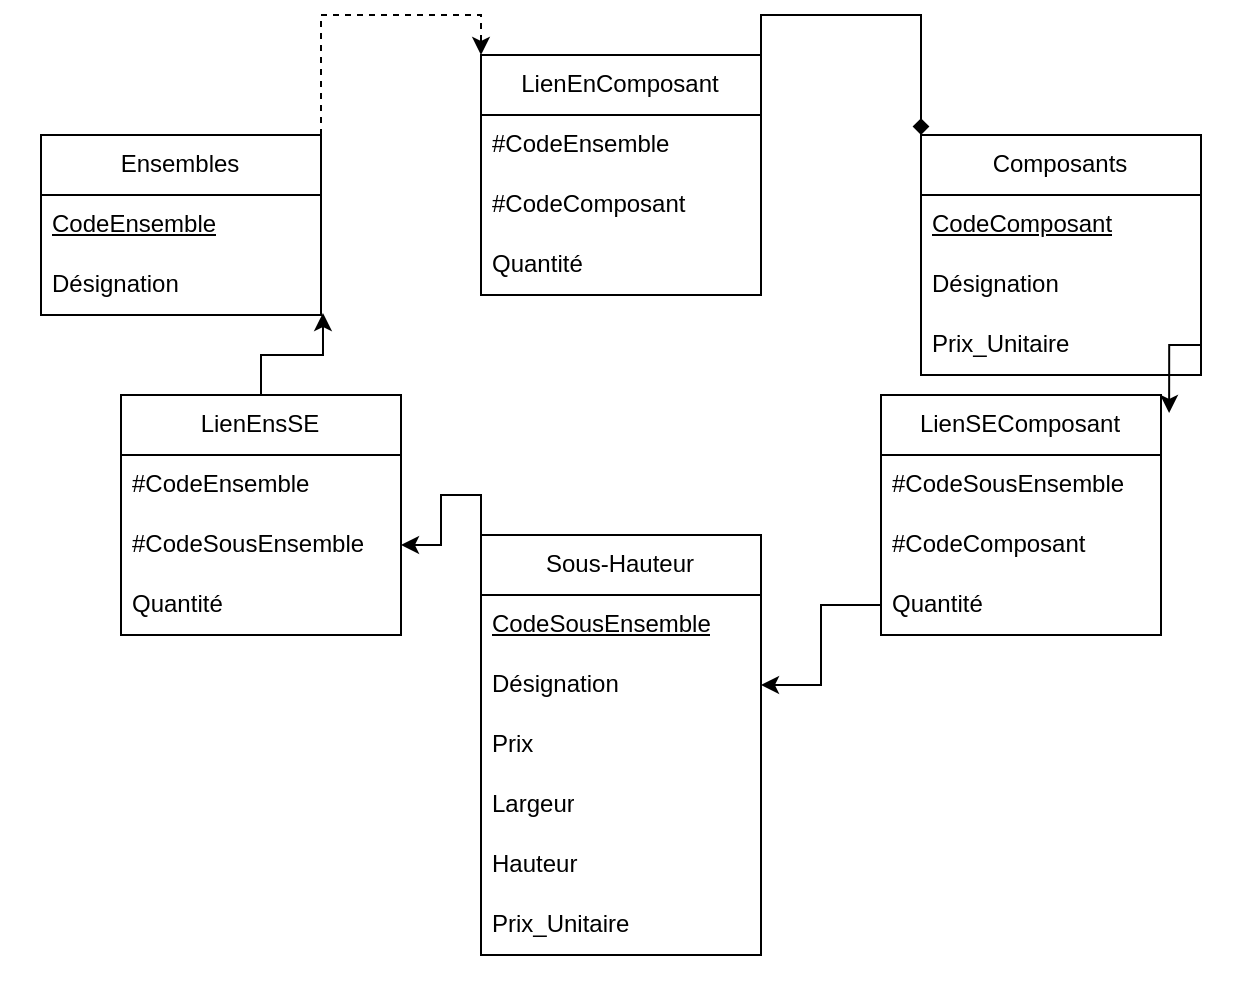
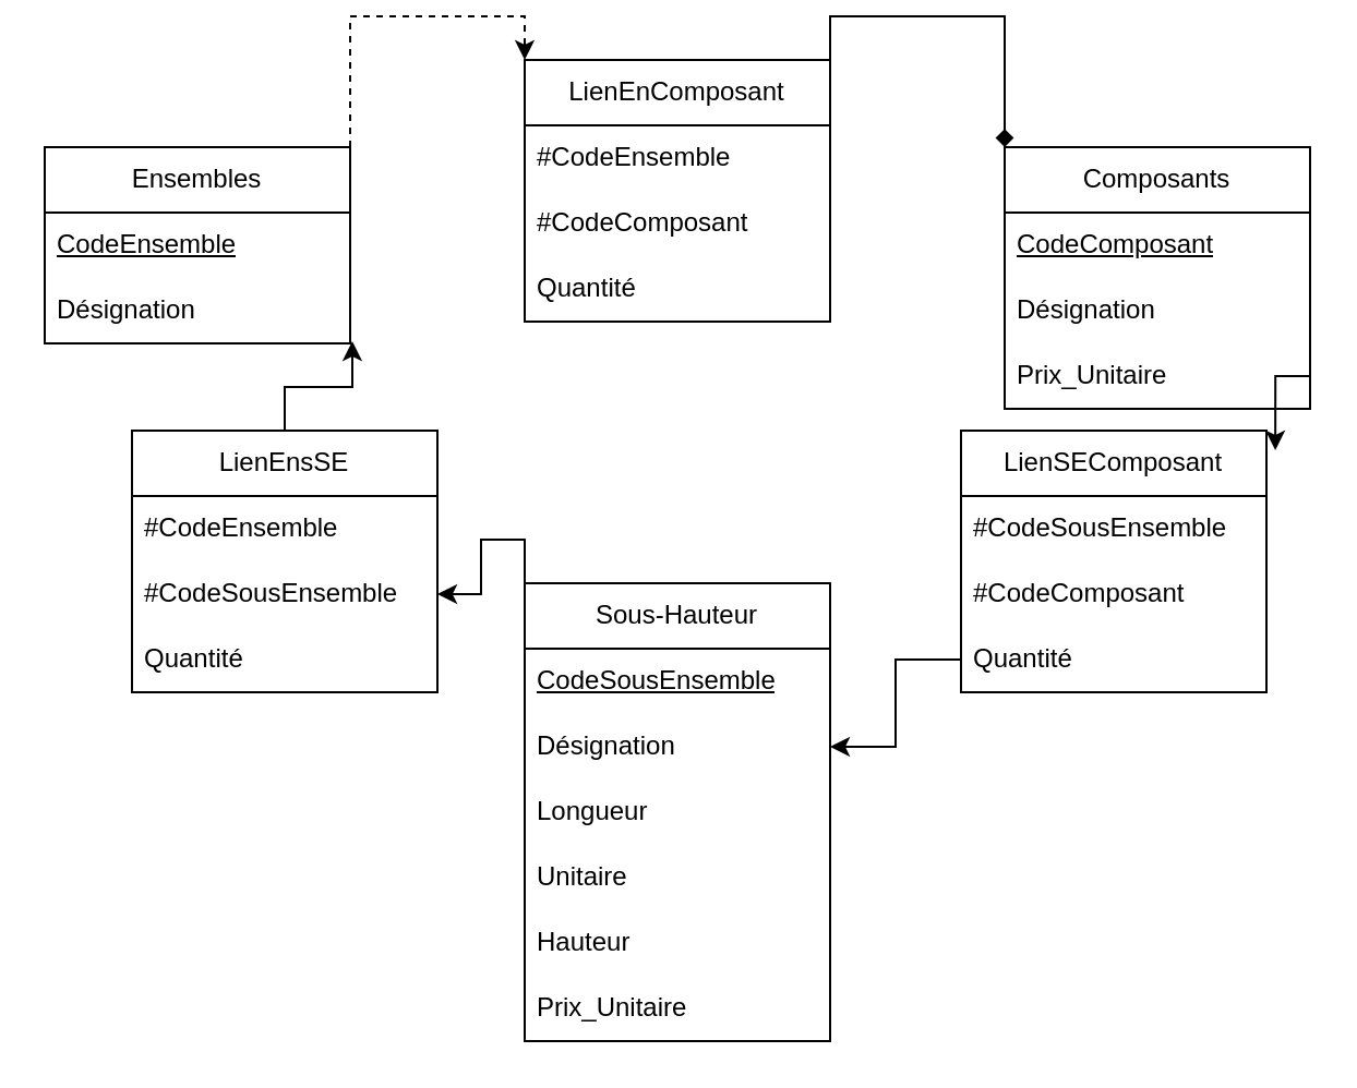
  <mxCell id="0" />
  <mxCell id="1" parent="0" />
  <mxCell id="2" style="edgeStyle=orthogonalEdgeStyle;rounded=0;orthogonalLoop=1;jettySize=auto;html=1;exitX=1;exitY=0;exitDx=0;exitDy=0;entryX=0;entryY=0;entryDx=0;entryDy=0;dashed=1;" edge="1" parent="1" source="3" target="24"><mxGeometry relative="1" as="geometry" /></mxCell>
  <mxCell id="3" value="Ensembles" style="swimlane;fontStyle=0;childLayout=stackLayout;horizontal=1;startSize=30;horizontalStack=0;resizeParent=1;resizeParentMax=0;resizeLast=0;collapsible=1;marginBottom=0;whiteSpace=wrap;html=1;" vertex="1" parent="1"><mxGeometry x="20" y="60" width="140" height="90" as="geometry" /></mxCell>
  <mxCell id="4" value="&lt;u&gt;CodeEnsemble&lt;/u&gt;" style="text;strokeColor=none;fillColor=none;align=left;verticalAlign=middle;spacingLeft=4;spacingRight=4;overflow=hidden;points=[[0,0.5],[1,0.5]];portConstraint=eastwest;rotatable=0;whiteSpace=wrap;html=1;" vertex="1" parent="3"><mxGeometry y="30" width="140" height="30" as="geometry" /></mxCell>
  <mxCell id="5" value="Désignation" style="text;strokeColor=none;fillColor=none;align=left;verticalAlign=middle;spacingLeft=4;spacingRight=4;overflow=hidden;points=[[0,0.5],[1,0.5]];portConstraint=eastwest;rotatable=0;whiteSpace=wrap;html=1;" vertex="1" parent="3"><mxGeometry y="60" width="140" height="30" as="geometry" /></mxCell>
  <mxCell id="6" style="edgeStyle=orthogonalEdgeStyle;rounded=0;orthogonalLoop=1;jettySize=auto;html=1;exitX=0;exitY=0;exitDx=0;exitDy=0;entryX=1;entryY=0.5;entryDx=0;entryDy=0;" edge="1" parent="1" source="7" target="21"><mxGeometry relative="1" as="geometry" /></mxCell>
  <mxCell id="7" value="Sous-Hauteur" style="swimlane;fontStyle=0;childLayout=stackLayout;horizontal=1;startSize=30;horizontalStack=0;resizeParent=1;resizeParentMax=0;resizeLast=0;collapsible=1;marginBottom=0;whiteSpace=wrap;html=1;" vertex="1" parent="1"><mxGeometry x="240" y="260" width="140" height="210" as="geometry" /></mxCell>
  <mxCell id="8" value="&lt;u&gt;CodeSousEnsemble&lt;/u&gt;" style="text;strokeColor=none;fillColor=none;align=left;verticalAlign=middle;spacingLeft=4;spacingRight=4;overflow=hidden;points=[[0,0.5],[1,0.5]];portConstraint=eastwest;rotatable=0;whiteSpace=wrap;html=1;" vertex="1" parent="7"><mxGeometry y="30" width="140" height="30" as="geometry" /></mxCell>
  <mxCell id="9" value="Désignation" style="text;strokeColor=none;fillColor=none;align=left;verticalAlign=middle;spacingLeft=4;spacingRight=4;overflow=hidden;points=[[0,0.5],[1,0.5]];portConstraint=eastwest;rotatable=0;whiteSpace=wrap;html=1;" vertex="1" parent="7"><mxGeometry y="60" width="140" height="30" as="geometry" /></mxCell>
- <mxCell id="10" value="Prix" style="text;strokeColor=none;fillColor=none;align=left;verticalAlign=middle;spacingLeft=4;spacingRight=4;overflow=hidden;points=[[0,0.5],[1,0.5]];portConstraint=eastwest;rotatable=0;whiteSpace=wrap;html=1;" vertex="1" parent="7"><mxGeometry y="90" width="140" height="30" as="geometry" /></mxCell>
- <mxCell id="11" value="Largeur" style="text;strokeColor=none;fillColor=none;align=left;verticalAlign=middle;spacingLeft=4;spacingRight=4;overflow=hidden;points=[[0,0.5],[1,0.5]];portConstraint=eastwest;rotatable=0;whiteSpace=wrap;html=1;" vertex="1" parent="7"><mxGeometry y="120" width="140" height="30" as="geometry" /></mxCell>
+ <mxCell id="10" value="Longueur" style="text;strokeColor=none;fillColor=none;align=left;verticalAlign=middle;spacingLeft=4;spacingRight=4;overflow=hidden;points=[[0,0.5],[1,0.5]];portConstraint=eastwest;rotatable=0;whiteSpace=wrap;html=1;" vertex="1" parent="7"><mxGeometry y="90" width="140" height="30" as="geometry" /></mxCell>
+ <mxCell id="11" value="Unitaire" style="text;strokeColor=none;fillColor=none;align=left;verticalAlign=middle;spacingLeft=4;spacingRight=4;overflow=hidden;points=[[0,0.5],[1,0.5]];portConstraint=eastwest;rotatable=0;whiteSpace=wrap;html=1;" vertex="1" parent="7"><mxGeometry y="120" width="140" height="30" as="geometry" /></mxCell>
  <mxCell id="12" value="Hauteur" style="text;strokeColor=none;fillColor=none;align=left;verticalAlign=middle;spacingLeft=4;spacingRight=4;overflow=hidden;points=[[0,0.5],[1,0.5]];portConstraint=eastwest;rotatable=0;whiteSpace=wrap;html=1;" vertex="1" parent="7"><mxGeometry y="150" width="140" height="30" as="geometry" /></mxCell>
  <mxCell id="13" value="Prix_Unitaire" style="text;strokeColor=none;fillColor=none;align=left;verticalAlign=middle;spacingLeft=4;spacingRight=4;overflow=hidden;points=[[0,0.5],[1,0.5]];portConstraint=eastwest;rotatable=0;whiteSpace=wrap;html=1;" vertex="1" parent="7"><mxGeometry y="180" width="140" height="30" as="geometry" /></mxCell>
  <mxCell id="14" value="Composants" style="swimlane;fontStyle=0;childLayout=stackLayout;horizontal=1;startSize=30;horizontalStack=0;resizeParent=1;resizeParentMax=0;resizeLast=0;collapsible=1;marginBottom=0;whiteSpace=wrap;html=1;" vertex="1" parent="1"><mxGeometry x="460" y="60" width="140" height="120" as="geometry" /></mxCell>
  <mxCell id="15" value="&lt;u&gt;CodeComposant&lt;/u&gt;" style="text;strokeColor=none;fillColor=none;align=left;verticalAlign=middle;spacingLeft=4;spacingRight=4;overflow=hidden;points=[[0,0.5],[1,0.5]];portConstraint=eastwest;rotatable=0;whiteSpace=wrap;html=1;" vertex="1" parent="14"><mxGeometry y="30" width="140" height="30" as="geometry" /></mxCell>
  <mxCell id="16" value="Désignation" style="text;strokeColor=none;fillColor=none;align=left;verticalAlign=middle;spacingLeft=4;spacingRight=4;overflow=hidden;points=[[0,0.5],[1,0.5]];portConstraint=eastwest;rotatable=0;whiteSpace=wrap;html=1;" vertex="1" parent="14"><mxGeometry y="60" width="140" height="30" as="geometry" /></mxCell>
  <mxCell id="17" value="Prix_Unitaire" style="text;strokeColor=none;fillColor=none;align=left;verticalAlign=middle;spacingLeft=4;spacingRight=4;overflow=hidden;points=[[0,0.5],[1,0.5]];portConstraint=eastwest;rotatable=0;whiteSpace=wrap;html=1;" vertex="1" parent="14"><mxGeometry y="90" width="140" height="30" as="geometry" /></mxCell>
  <mxCell id="18" style="edgeStyle=orthogonalEdgeStyle;rounded=0;orthogonalLoop=1;jettySize=auto;html=1;exitX=0.5;exitY=0;exitDx=0;exitDy=0;entryX=1.007;entryY=0.967;entryDx=0;entryDy=0;entryPerimeter=0;" edge="1" parent="1" source="19" target="5"><mxGeometry relative="1" as="geometry" /></mxCell>
  <mxCell id="19" value="LienEnsSE" style="swimlane;fontStyle=0;childLayout=stackLayout;horizontal=1;startSize=30;horizontalStack=0;resizeParent=1;resizeParentMax=0;resizeLast=0;collapsible=1;marginBottom=0;whiteSpace=wrap;html=1;" vertex="1" parent="1"><mxGeometry x="60" y="190" width="140" height="120" as="geometry" /></mxCell>
  <mxCell id="20" value="#CodeEnsemble" style="text;strokeColor=none;fillColor=none;align=left;verticalAlign=middle;spacingLeft=4;spacingRight=4;overflow=hidden;points=[[0,0.5],[1,0.5]];portConstraint=eastwest;rotatable=0;whiteSpace=wrap;html=1;" vertex="1" parent="19"><mxGeometry y="30" width="140" height="30" as="geometry" /></mxCell>
  <mxCell id="21" value="#CodeSousEnsemble" style="text;strokeColor=none;fillColor=none;align=left;verticalAlign=middle;spacingLeft=4;spacingRight=4;overflow=hidden;points=[[0,0.5],[1,0.5]];portConstraint=eastwest;rotatable=0;whiteSpace=wrap;html=1;" vertex="1" parent="19"><mxGeometry y="60" width="140" height="30" as="geometry" /></mxCell>
  <mxCell id="22" value="Quantité" style="text;strokeColor=none;fillColor=none;align=left;verticalAlign=middle;spacingLeft=4;spacingRight=4;overflow=hidden;points=[[0,0.5],[1,0.5]];portConstraint=eastwest;rotatable=0;whiteSpace=wrap;html=1;" vertex="1" parent="19"><mxGeometry y="90" width="140" height="30" as="geometry" /></mxCell>
  <mxCell id="23" style="edgeStyle=orthogonalEdgeStyle;rounded=0;orthogonalLoop=1;jettySize=auto;html=1;exitX=1;exitY=0;exitDx=0;exitDy=0;entryX=0;entryY=0;entryDx=0;entryDy=0;endArrow=diamond;" edge="1" parent="1" source="24" target="14"><mxGeometry relative="1" as="geometry" /></mxCell>
  <mxCell id="24" value="LienEnComposant" style="swimlane;fontStyle=0;childLayout=stackLayout;horizontal=1;startSize=30;horizontalStack=0;resizeParent=1;resizeParentMax=0;resizeLast=0;collapsible=1;marginBottom=0;whiteSpace=wrap;html=1;" vertex="1" parent="1"><mxGeometry x="240" y="20" width="140" height="120" as="geometry" /></mxCell>
  <mxCell id="25" value="#CodeEnsemble" style="text;strokeColor=none;fillColor=none;align=left;verticalAlign=middle;spacingLeft=4;spacingRight=4;overflow=hidden;points=[[0,0.5],[1,0.5]];portConstraint=eastwest;rotatable=0;whiteSpace=wrap;html=1;" vertex="1" parent="24"><mxGeometry y="30" width="140" height="30" as="geometry" /></mxCell>
  <mxCell id="26" value="#CodeComposant" style="text;strokeColor=none;fillColor=none;align=left;verticalAlign=middle;spacingLeft=4;spacingRight=4;overflow=hidden;points=[[0,0.5],[1,0.5]];portConstraint=eastwest;rotatable=0;whiteSpace=wrap;html=1;" vertex="1" parent="24"><mxGeometry y="60" width="140" height="30" as="geometry" /></mxCell>
  <mxCell id="27" value="Quantité" style="text;strokeColor=none;fillColor=none;align=left;verticalAlign=middle;spacingLeft=4;spacingRight=4;overflow=hidden;points=[[0,0.5],[1,0.5]];portConstraint=eastwest;rotatable=0;whiteSpace=wrap;html=1;" vertex="1" parent="24"><mxGeometry y="90" width="140" height="30" as="geometry" /></mxCell>
  <mxCell id="28" value="LienSEComposant" style="swimlane;fontStyle=0;childLayout=stackLayout;horizontal=1;startSize=30;horizontalStack=0;resizeParent=1;resizeParentMax=0;resizeLast=0;collapsible=1;marginBottom=0;whiteSpace=wrap;html=1;" vertex="1" parent="1"><mxGeometry x="440" y="190" width="140" height="120" as="geometry" /></mxCell>
  <mxCell id="29" value="#CodeSousEnsemble" style="text;strokeColor=none;fillColor=none;align=left;verticalAlign=middle;spacingLeft=4;spacingRight=4;overflow=hidden;points=[[0,0.5],[1,0.5]];portConstraint=eastwest;rotatable=0;whiteSpace=wrap;html=1;" vertex="1" parent="28"><mxGeometry y="30" width="140" height="30" as="geometry" /></mxCell>
  <mxCell id="30" value="#CodeComposant" style="text;strokeColor=none;fillColor=none;align=left;verticalAlign=middle;spacingLeft=4;spacingRight=4;overflow=hidden;points=[[0,0.5],[1,0.5]];portConstraint=eastwest;rotatable=0;whiteSpace=wrap;html=1;" vertex="1" parent="28"><mxGeometry y="60" width="140" height="30" as="geometry" /></mxCell>
  <mxCell id="31" value="Quantité" style="text;strokeColor=none;fillColor=none;align=left;verticalAlign=middle;spacingLeft=4;spacingRight=4;overflow=hidden;points=[[0,0.5],[1,0.5]];portConstraint=eastwest;rotatable=0;whiteSpace=wrap;html=1;" vertex="1" parent="28"><mxGeometry y="90" width="140" height="30" as="geometry" /></mxCell>
  <mxCell id="32" style="edgeStyle=orthogonalEdgeStyle;rounded=0;orthogonalLoop=1;jettySize=auto;html=1;exitX=1;exitY=0.5;exitDx=0;exitDy=0;entryX=1.029;entryY=0.075;entryDx=0;entryDy=0;entryPerimeter=0;" edge="1" parent="1" source="17" target="28"><mxGeometry relative="1" as="geometry" /></mxCell>
  <mxCell id="33" style="edgeStyle=orthogonalEdgeStyle;rounded=0;orthogonalLoop=1;jettySize=auto;html=1;exitX=0;exitY=0.5;exitDx=0;exitDy=0;entryX=1;entryY=0.5;entryDx=0;entryDy=0;" edge="1" parent="1" source="31" target="9"><mxGeometry relative="1" as="geometry" /></mxCell>
